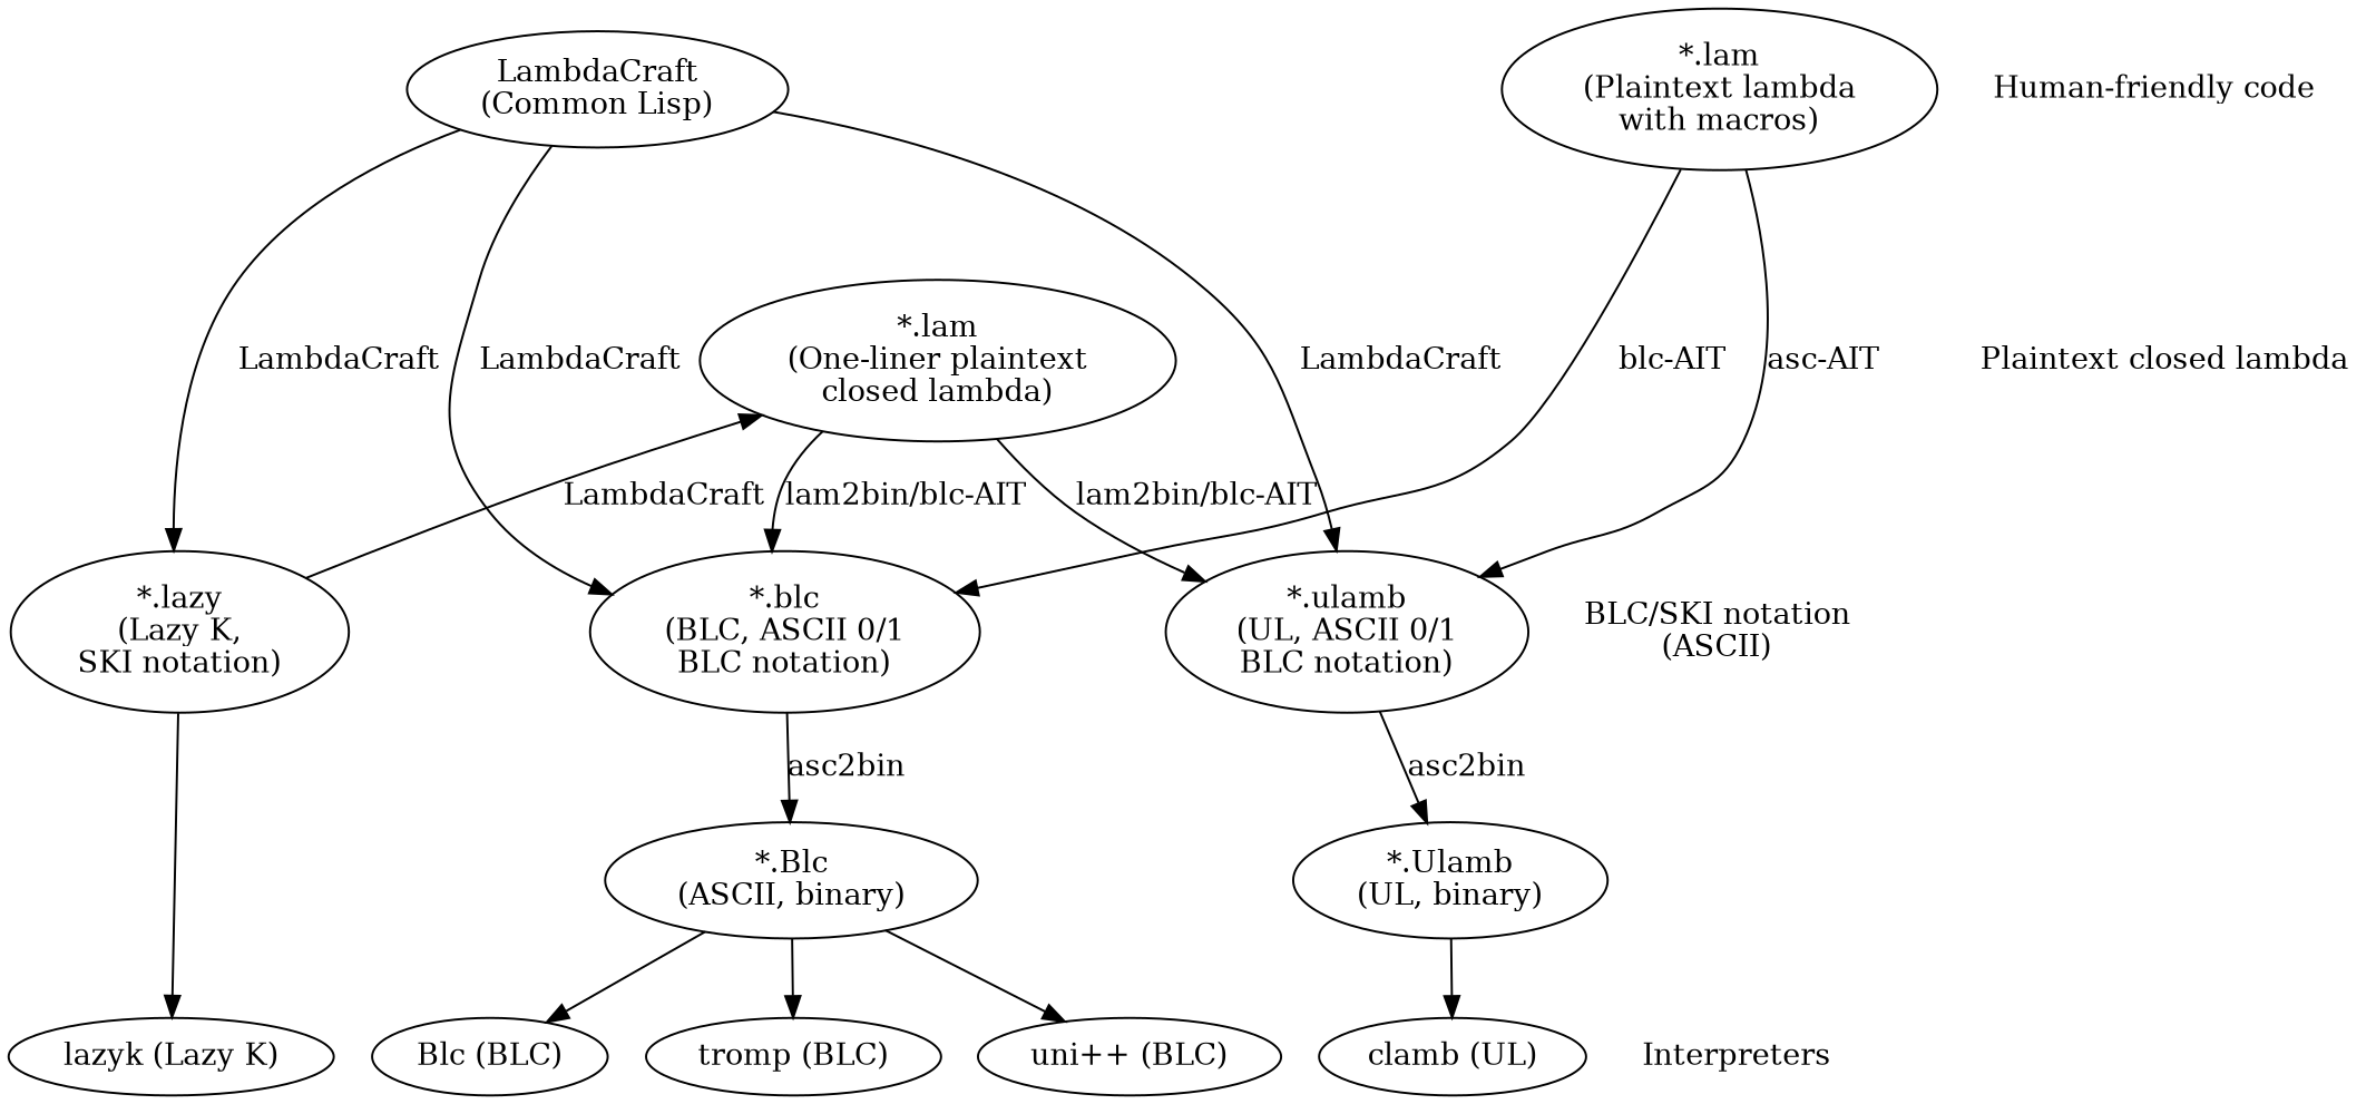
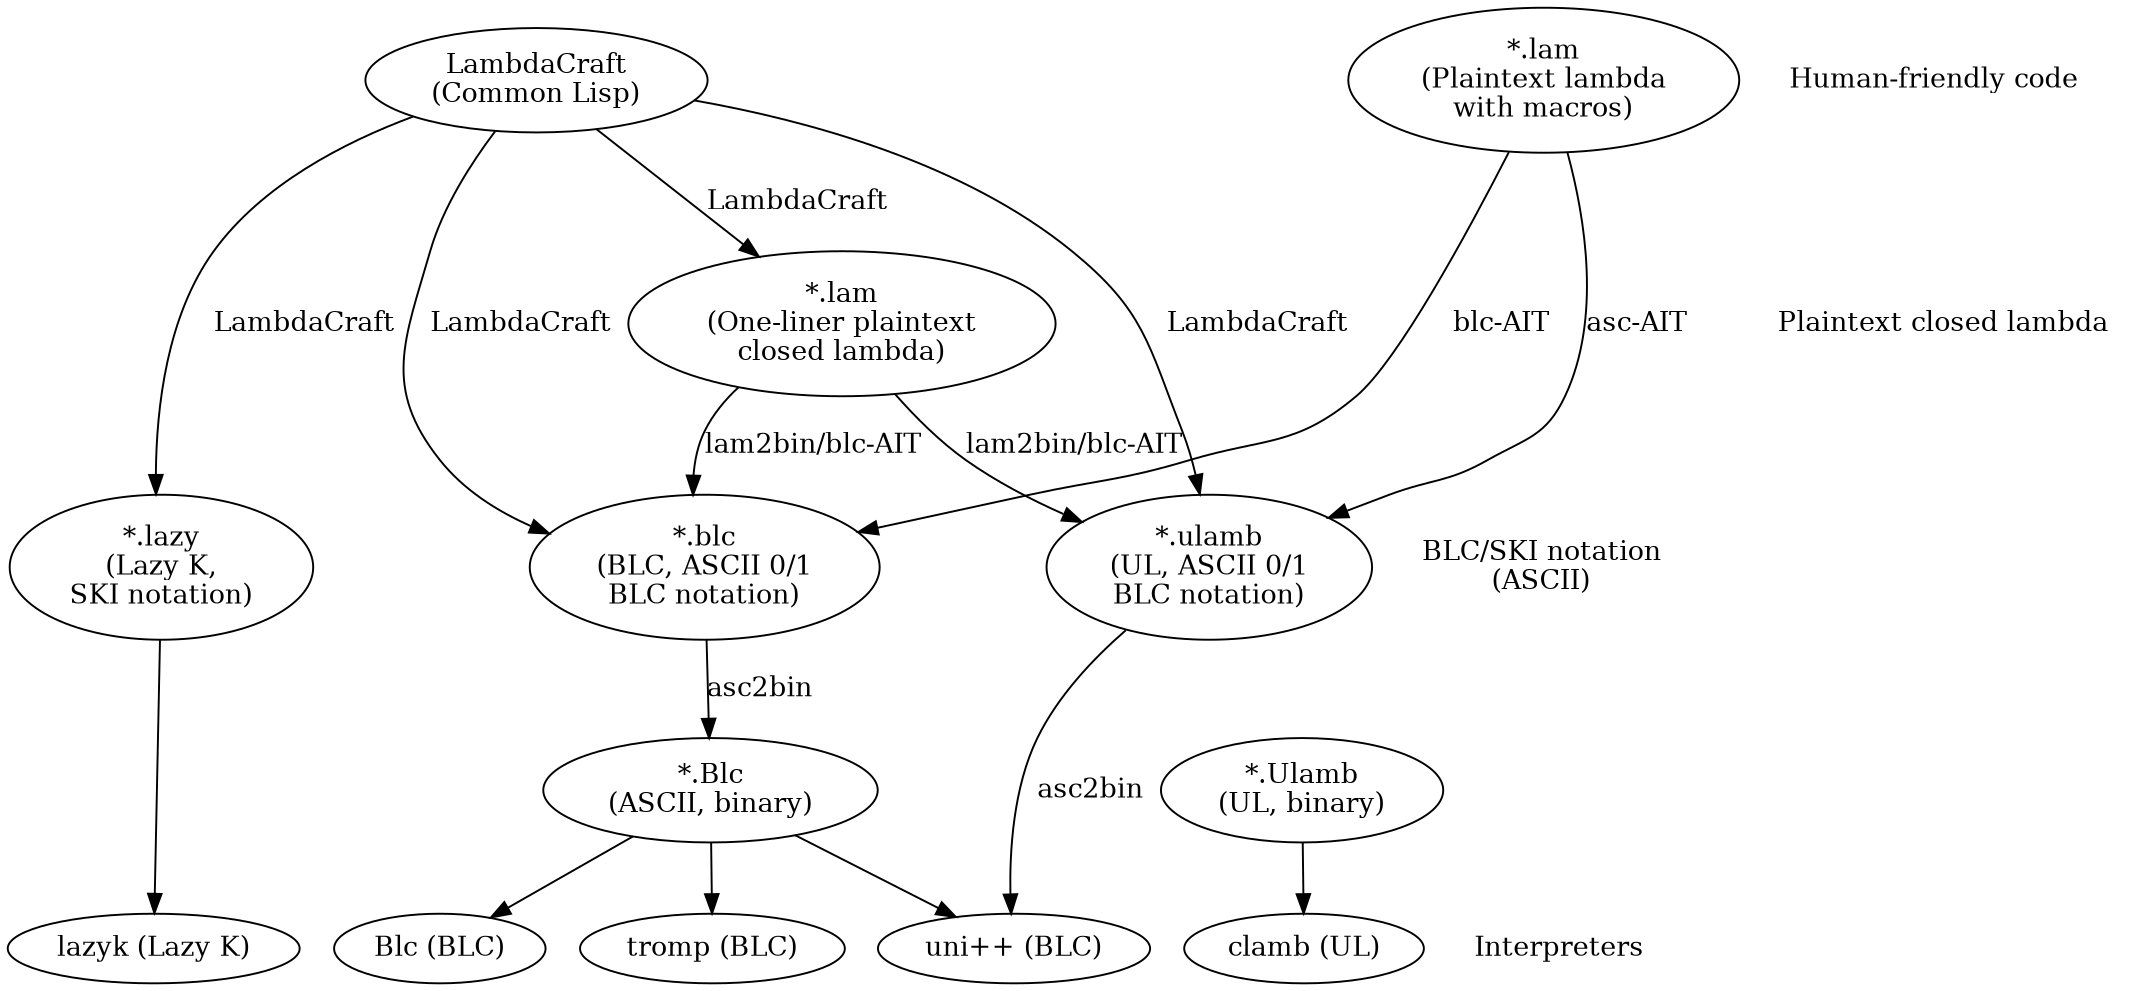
  digraph {
    rankdir=TB
    n1 [label="LambdaCraft\n(Common Lisp)"]
    n2 [label="*.lam\n(Plaintext lambda\nwith macros)"]
    n3 [label="Human-friendly code" shape=plaintext]
    n4 [label="*.lam\n(One-liner plaintext\nclosed lambda)"]
    n5 [label="Plaintext closed lambda" shape=plaintext]
    n6 [label="*.blc\n(BLC, ASCII 0/1\nBLC notation)"]
    n7 [label="*.ulamb\n(UL, ASCII 0/1\nBLC notation)"]
    n8 [label="*.lazy\n(Lazy K,\nSKI notation)"]
    n9 [label="BLC/SKI notation\n(ASCII)" shape=plaintext]
    n10 [label="*.Blc\n(ASCII, binary)"]
    n11 [label="*.Ulamb\n(UL, binary)"]
    n12 [label="Blc (BLC)"]
    n13 [label="uni++ (BLC)"]
    n14 [label="tromp (BLC)"]
    n15 [label="clamb (UL)"]
    n16 [label="lazyk (Lazy K)"]
    n17 [label=Interpreters shape=plaintext]
    subgraph sub_1 {
      rank=same
      n1
      n2
      n3
    }
    subgraph sub_2 {
      rank=same
      n4
      n5
    }
    subgraph sub_3 {
      rank=same
      n6
      n7
      n8
      n9
    }
    subgraph sub_4 {
      rank=same
      n10
      n11
    }
    subgraph sub_5 {
      rank=same
      n12
      n13
      n14
      n15
      n16
      n17
    }
-   n8 -> n4 [label=LambdaCraft]
+   n1 -> n4 [label=LambdaCraft]
    n1 -> n6 [label=LambdaCraft]
    n1 -> n7 [label=LambdaCraft]
    n1 -> n8 [label=LambdaCraft]
    n2 -> n6 [label="blc-AIT"]
    n2 -> n7 [label="asc-AIT"]
    n4 -> n6 [label="lam2bin/blc-AIT"]
    n4 -> n7 [label="lam2bin/blc-AIT"]
    n6 -> n10 [label=asc2bin]
-   n7 -> n11 [label=asc2bin]
+   n7 -> n13 [label=asc2bin]
    n8 -> n16
    n10 -> n12
    n10 -> n13
    n10 -> n14
    n11 -> n15
  }
